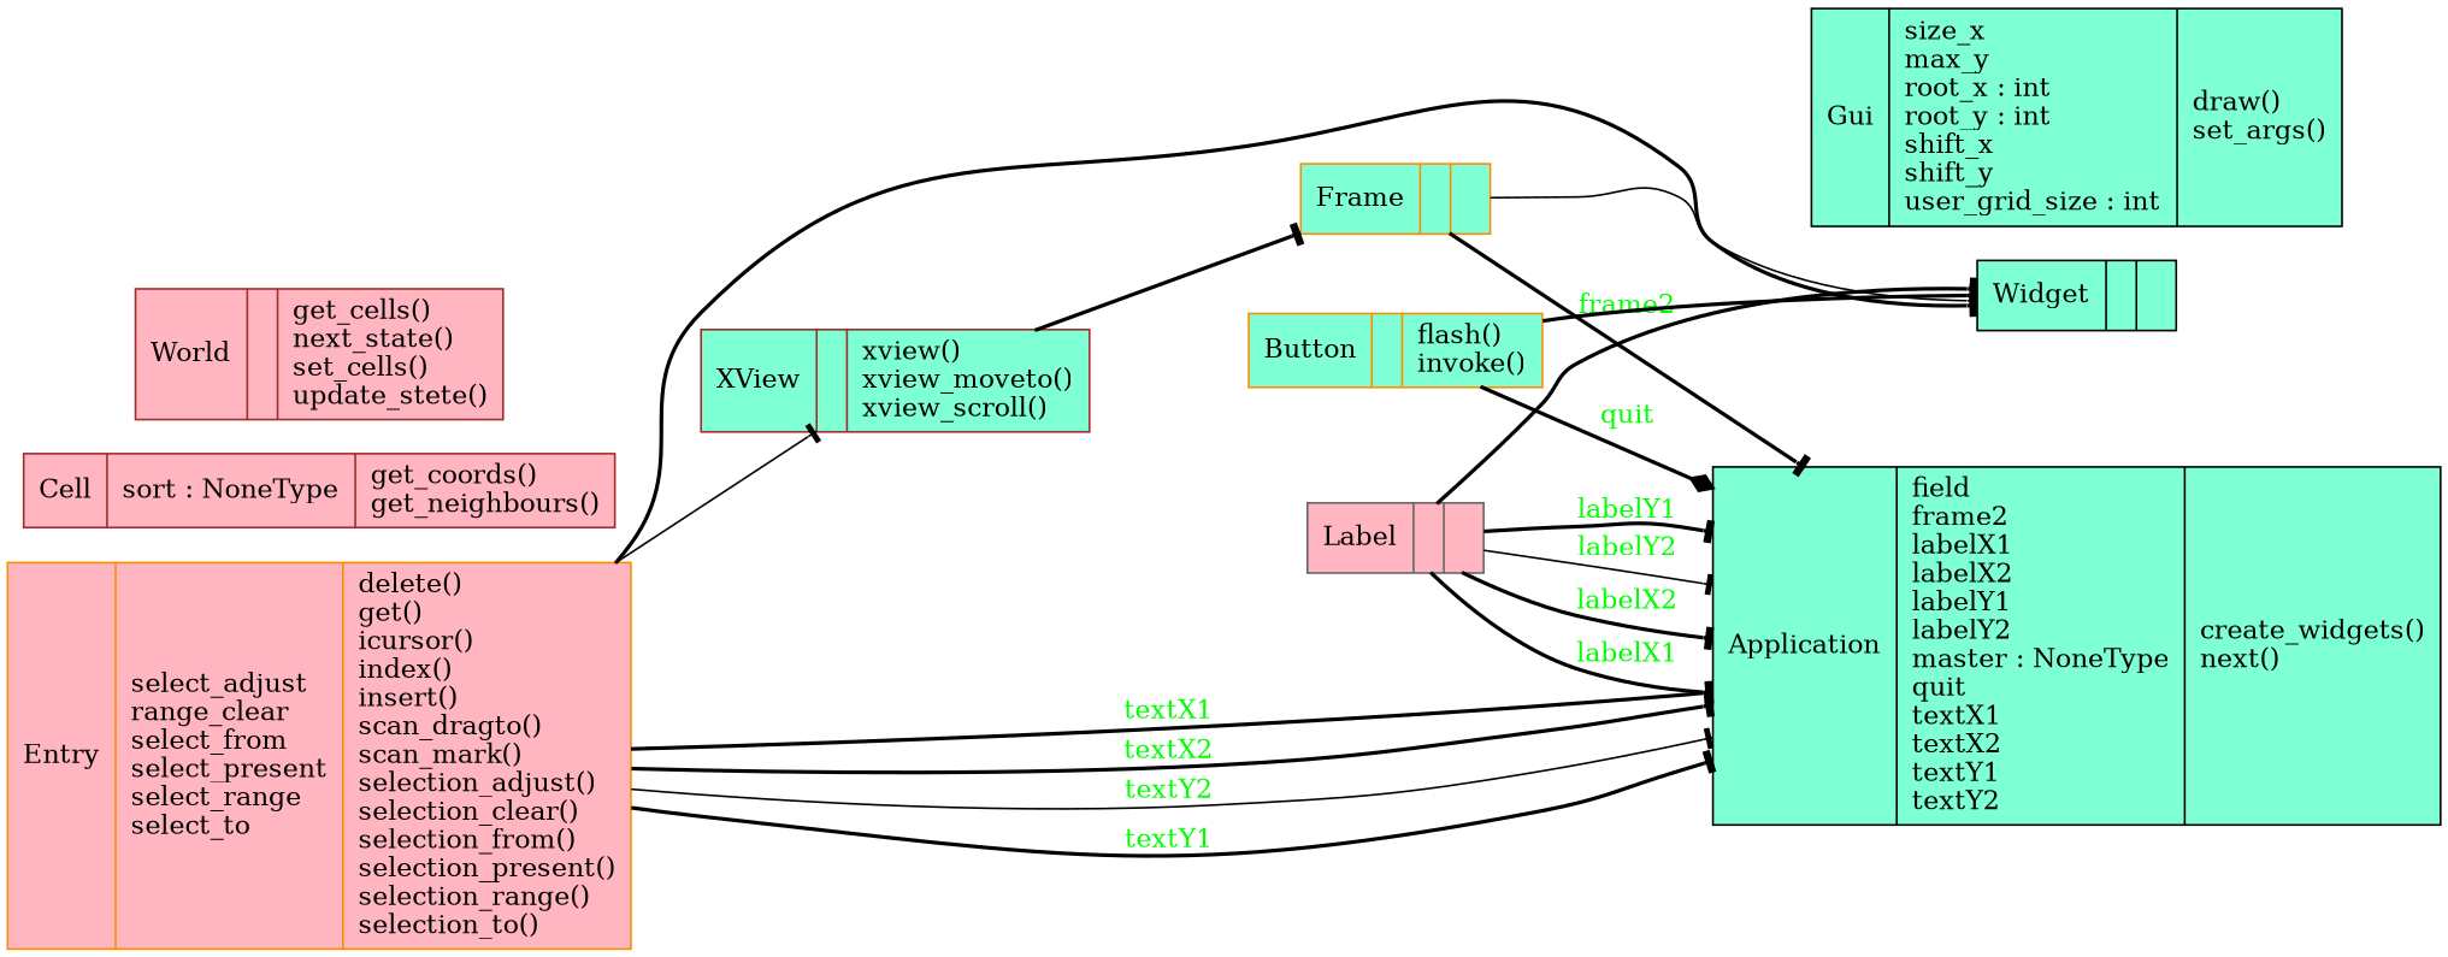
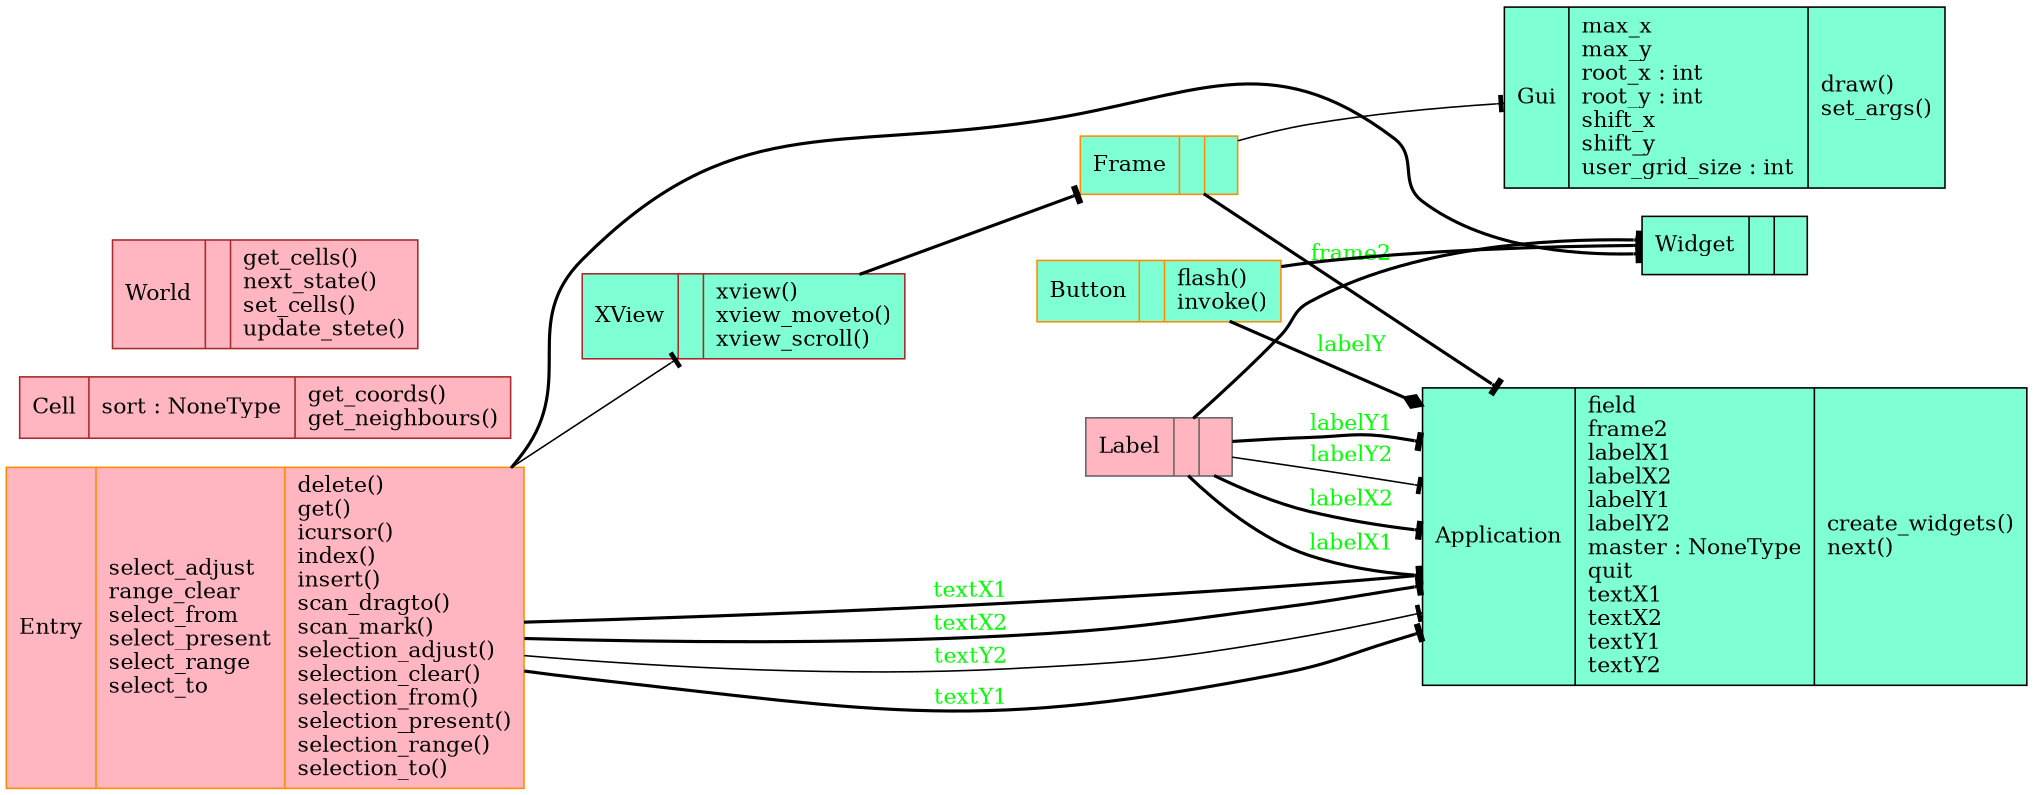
  digraph {
    rankdir=LR
    node [color=black fillcolor=aquamarine shape=record style=filled]
    edge [arrowhead=tee arrowtail=none fontcolor=green style=bold]
    n1 [label="{Application|field\lframe2\llabelX1\llabelX2\llabelY1\llabelY2\lmaster : NoneType\lquit\ltextX1\ltextX2\ltextY1\ltextY2\l|create_widgets()\lnext()\l}"]
    n2 [color=darkorange label="{Frame|\l|}"]
    n3 [label="{Widget|\l|}"]
    n4 [color=darkorange label="{Button|\l|flash()\linvoke()\l}"]
    n5 [color=brown fillcolor=lightpink label="{Cell|sort : NoneType\l|get_coords()\lget_neighbours()\l}"]
    n6 [color=darkorange fillcolor=lightpink label="{Entry|select_adjust\lrange_clear\lselect_from\lselect_present\lselect_range\lselect_to\l|delete()\lget()\licursor()\lindex()\linsert()\lscan_dragto()\lscan_mark()\lselection_adjust()\lselection_clear()\lselection_from()\lselection_present()\lselection_range()\lselection_to()\l}"]
    n7 [color=brown label="{XView|\l|xview()\lxview_moveto()\lxview_scroll()\l}"]
-   n8 [label="{Gui|size_x\lmax_y\lroot_x : int\lroot_y : int\lshift_x\lshift_y\luser_grid_size : int\l|draw()\lset_args()\l}"]
+   n8 [label="{Gui|max_x\lmax_y\lroot_x : int\lroot_y : int\lshift_x\lshift_y\luser_grid_size : int\l|draw()\lset_args()\l}"]
    n9 [color=gray40 fillcolor=lightpink label="{Label|\l|}"]
    n10 [color=brown fillcolor=lightpink label="{World|\l|get_cells()\lnext_state()\lset_cells()\lupdate_stete()\l}"]
    n2 -> n1 [label=frame2]
-   n2 -> n3 [style=solid fontcolor=""]
-   n4 -> n1 [arrowhead=diamond label=quit]
+   n2 -> n8 [style=solid fontcolor=""]
+   n4 -> n1 [arrowhead=diamond label=labelY]
    n4 -> n3 [fontcolor=""]
    n6 -> n1 [label=textX1]
    n6 -> n1 [label=textX2]
    n6 -> n1 [label=textY2 style=solid]
    n6 -> n1 [label=textY1]
    n6 -> n3 [fontcolor=""]
    n6 -> n7 [style=solid fontcolor=""]
    n7 -> n2 [fontcolor=""]
    n9 -> n1 [label=labelY2 style=solid]
    n9 -> n1 [label=labelX2]
    n9 -> n1 [label=labelX1]
    n9 -> n1 [label=labelY1]
    n9 -> n3 [fontcolor=""]
  }
